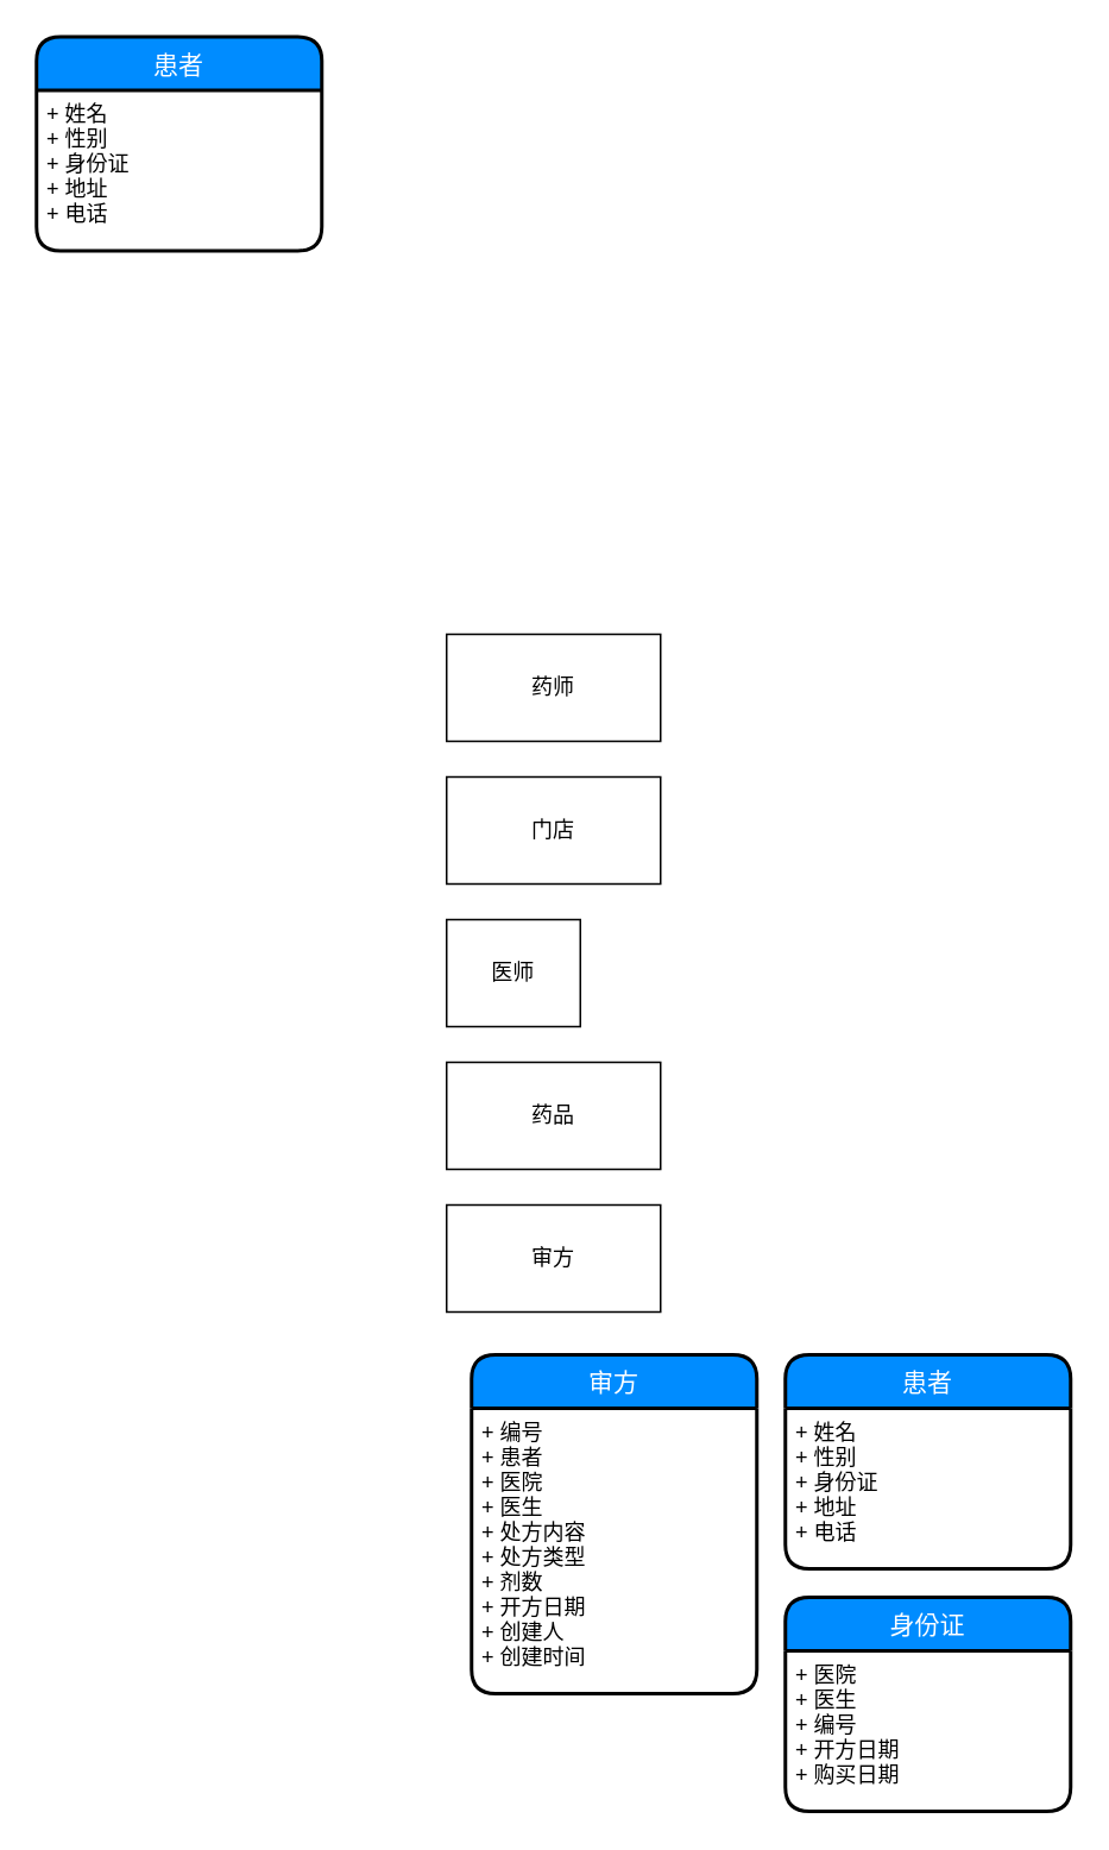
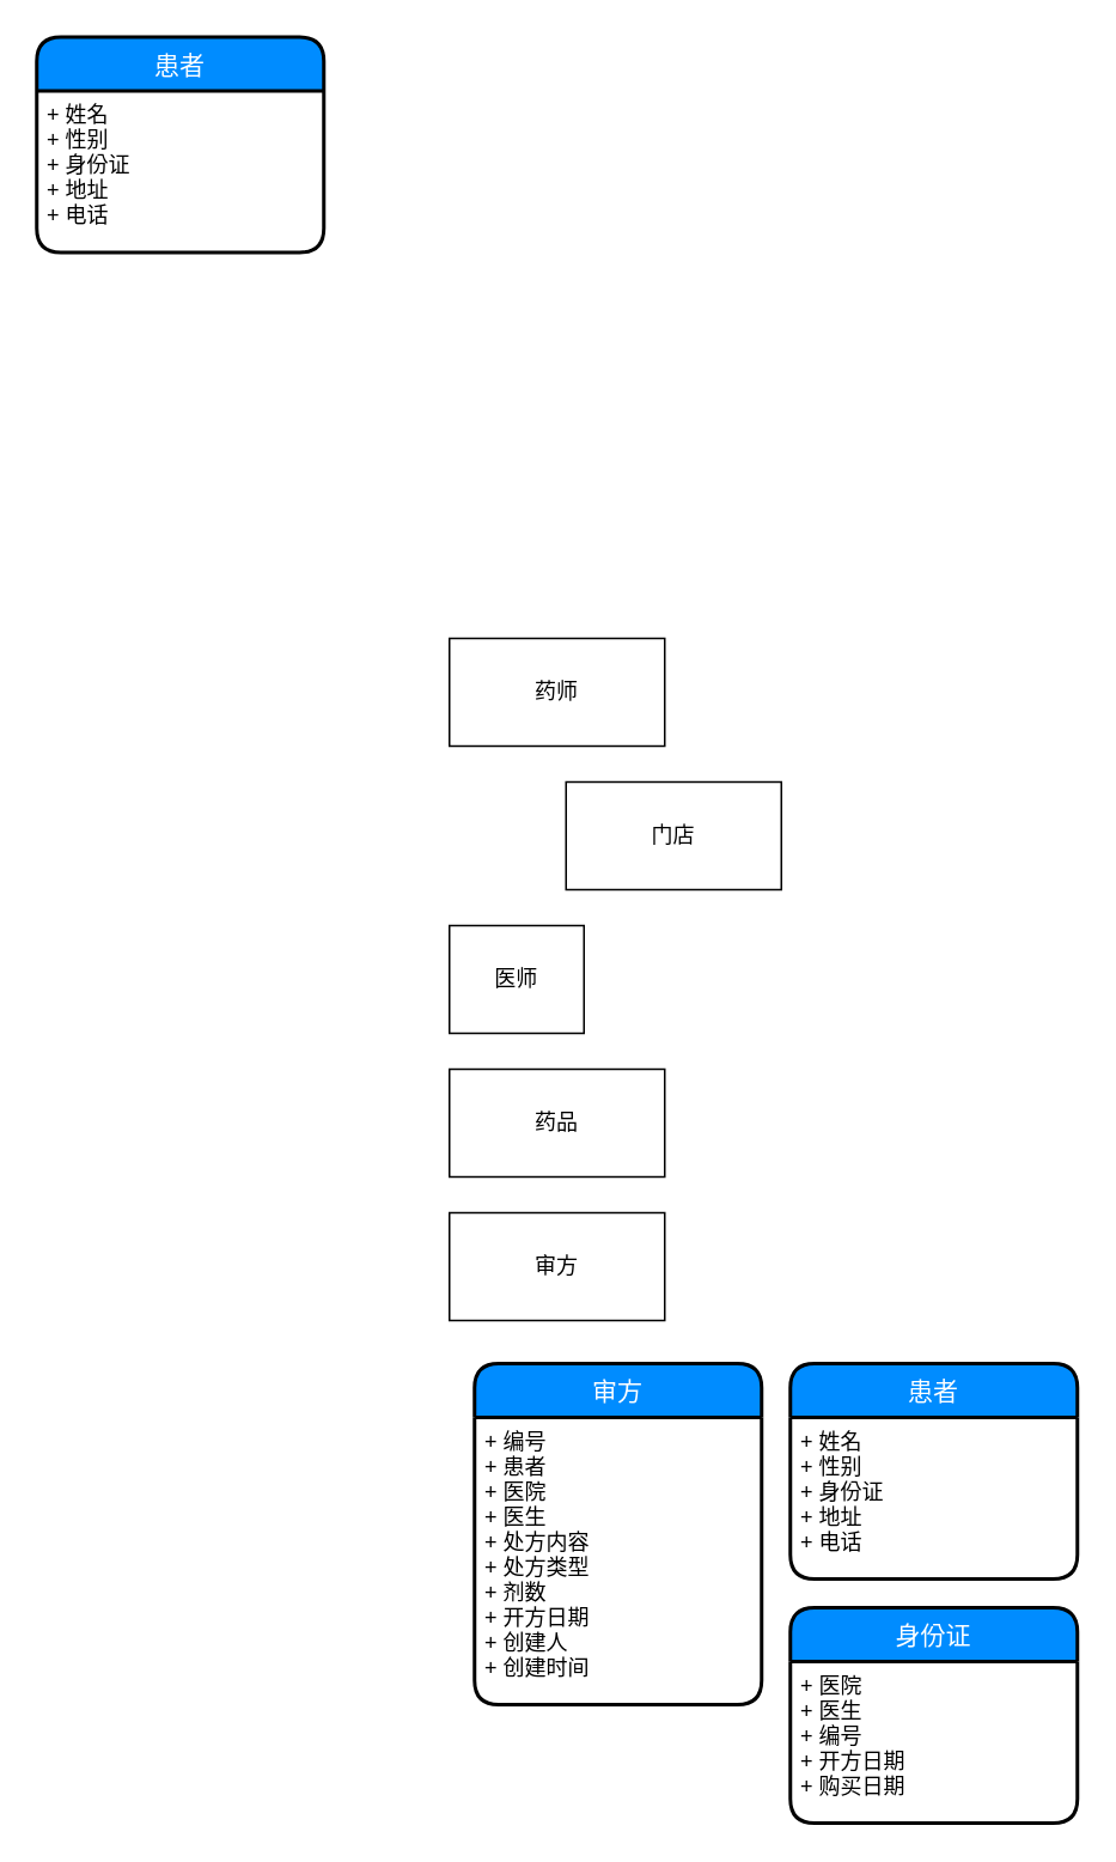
  <mxCell id="0" />
  <mxCell id="1" parent="0" />
  <mxCell id="2" value="药师" style="rounded=0;whiteSpace=wrap;html=1;" parent="1" vertex="1"><mxGeometry x="250" y="355" width="120" height="60" as="geometry" /></mxCell>
- <mxCell id="3" value="门店" style="rounded=0;whiteSpace=wrap;html=1;" parent="1" vertex="1"><mxGeometry x="250" y="435" width="120" height="60" as="geometry" /></mxCell>
+ <mxCell id="3" value="门店" style="rounded=0;whiteSpace=wrap;html=1;" parent="1" vertex="1"><mxGeometry x="315" y="435" width="120" height="60" as="geometry" /></mxCell>
  <mxCell id="4" value="医师" style="rounded=0;whiteSpace=wrap;html=1;" parent="1" vertex="1"><mxGeometry x="250" y="515" width="75" height="60" as="geometry" /></mxCell>
  <mxCell id="5" value="药品" style="rounded=0;whiteSpace=wrap;html=1;" parent="1" vertex="1"><mxGeometry x="250" y="595" width="120" height="60" as="geometry" /></mxCell>
  <mxCell id="6" value="审方" style="rounded=0;whiteSpace=wrap;html=1;" parent="1" vertex="1"><mxGeometry x="250" y="675" width="120" height="60" as="geometry" /></mxCell>
  <mxCell id="7" value="审方" style="swimlane;childLayout=stackLayout;horizontal=1;startSize=30;horizontalStack=0;fillColor=#008cff;fontColor=#FFFFFF;rounded=1;fontSize=14;fontStyle=0;strokeWidth=2;resizeParent=0;resizeLast=1;shadow=0;dashed=0;align=center;" parent="1" vertex="1"><mxGeometry x="264" y="759" width="160" height="190" as="geometry" /></mxCell>
  <mxCell id="8" value="+ 编号&#10;+ 患者&#10;+ 医院&#10;+ 医生&#10;+ 处方内容&#10;+ 处方类型&#10;+ 剂数&#10;+ 开方日期&#10;+ 创建人&#10;+ 创建时间" style="align=left;strokeColor=none;fillColor=none;spacingLeft=4;fontSize=12;verticalAlign=top;resizable=0;rotatable=0;part=1;" parent="7" vertex="1"><mxGeometry y="30" width="160" height="160" as="geometry" /></mxCell>
  <mxCell id="9" value="患者" style="swimlane;childLayout=stackLayout;horizontal=1;startSize=30;horizontalStack=0;fillColor=#008cff;fontColor=#FFFFFF;rounded=1;fontSize=14;fontStyle=0;strokeWidth=2;resizeParent=0;resizeLast=1;shadow=0;dashed=0;align=center;" vertex="1" parent="1"><mxGeometry x="440" y="759" width="160" height="120" as="geometry" /></mxCell>
  <mxCell id="10" value="+ 姓名&#10;+ 性别&#10;+ 身份证&#10;+ 地址&#10;+ 电话" style="align=left;strokeColor=none;fillColor=none;spacingLeft=4;fontSize=12;verticalAlign=top;resizable=0;rotatable=0;part=1;" vertex="1" parent="9"><mxGeometry y="30" width="160" height="90" as="geometry" /></mxCell>
  <mxCell id="11" value="患者" style="swimlane;childLayout=stackLayout;horizontal=1;startSize=30;horizontalStack=0;fillColor=#008cff;fontColor=#FFFFFF;rounded=1;fontSize=14;fontStyle=0;strokeWidth=2;resizeParent=0;resizeLast=1;shadow=0;dashed=0;align=center;" vertex="1" parent="1"><mxGeometry y="20" width="160" height="120" as="geometry" x="20" /></mxCell>
  <mxCell id="12" value="+ 姓名&#10;+ 性别&#10;+ 身份证&#10;+ 地址&#10;+ 电话" style="align=left;strokeColor=none;fillColor=none;spacingLeft=4;fontSize=12;verticalAlign=top;resizable=0;rotatable=0;part=1;" vertex="1" parent="11"><mxGeometry y="30" width="160" height="90" as="geometry" /></mxCell>
  <mxCell id="13" value="身份证" style="swimlane;childLayout=stackLayout;horizontal=1;startSize=30;horizontalStack=0;fillColor=#008cff;fontColor=#FFFFFF;rounded=1;fontSize=14;fontStyle=0;strokeWidth=2;resizeParent=0;resizeLast=1;shadow=0;dashed=0;align=center;" vertex="1" parent="1"><mxGeometry x="440" y="895" width="160" height="120" as="geometry" /></mxCell>
  <mxCell id="14" value="+ 医院&#10;+ 医生&#10;+ 编号&#10;+ 开方日期&#10;+ 购买日期" style="align=left;strokeColor=none;fillColor=none;spacingLeft=4;fontSize=12;verticalAlign=top;resizable=0;rotatable=0;part=1;" vertex="1" parent="13"><mxGeometry y="30" width="160" height="90" as="geometry" /></mxCell>
